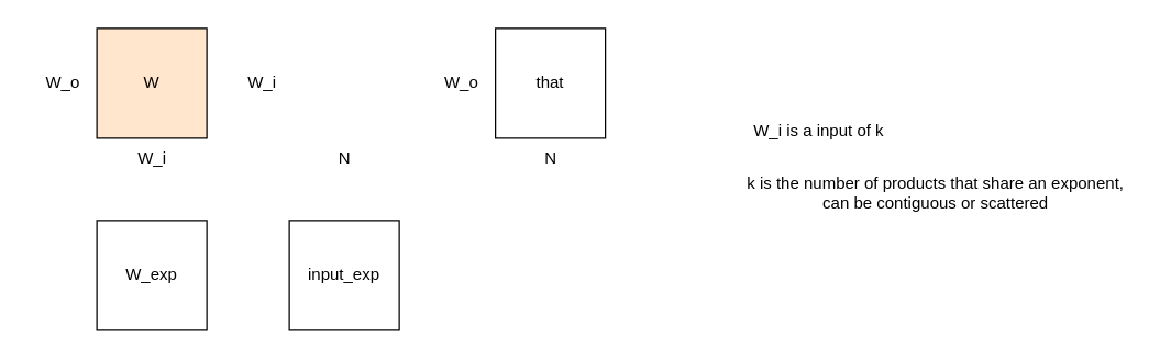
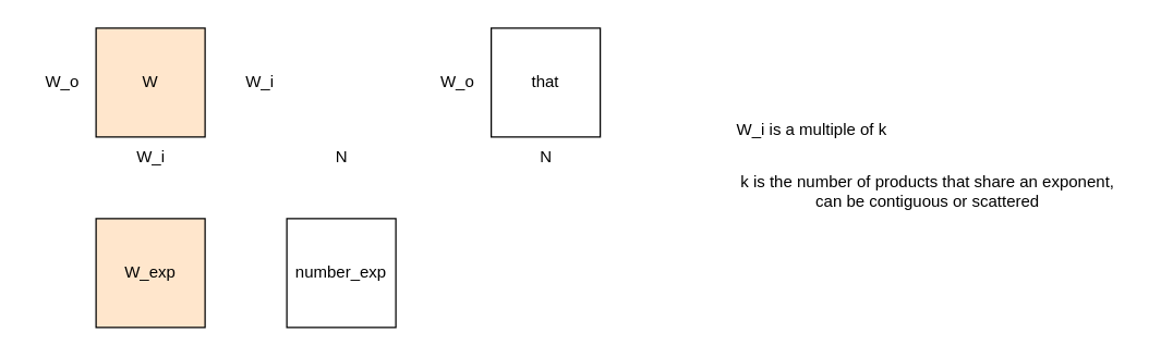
  <mxCell id="0" />
  <mxCell id="1" parent="0" />
  <mxCell id="2" value="W" style="whiteSpace=wrap;html=1;aspect=fixed;fillColor=#ffe6cc;" parent="1" vertex="1"><mxGeometry x="70" y="20" width="80" height="80" as="geometry" /></mxCell>
  <mxCell id="3" value="W_i" style="text;html=1;align=center;verticalAlign=middle;resizable=0;points=[];autosize=1;strokeColor=none;fillColor=none;" parent="1" vertex="1"><mxGeometry x="90" y="100" width="40" height="30" as="geometry" /></mxCell>
  <mxCell id="4" value="W_o" style="text;html=1;align=center;verticalAlign=middle;resizable=0;points=[];autosize=1;strokeColor=none;fillColor=none;" parent="1" vertex="1"><mxGeometry x="20" y="45" width="50" height="30" as="geometry" /></mxCell>
  <mxCell id="5" value="W_i" style="text;html=1;align=center;verticalAlign=middle;resizable=0;points=[];autosize=1;strokeColor=none;fillColor=none;" parent="1" vertex="1"><mxGeometry x="170" y="45" width="40" height="30" as="geometry" /></mxCell>
  <mxCell id="6" value="N" style="text;html=1;align=center;verticalAlign=middle;resizable=0;points=[];autosize=1;strokeColor=none;fillColor=none;" parent="1" vertex="1"><mxGeometry x="235" y="100" width="30" height="30" as="geometry" /></mxCell>
  <mxCell id="7" value="that" style="whiteSpace=wrap;html=1;aspect=fixed;" parent="1" vertex="1"><mxGeometry x="360" y="20" width="80" height="80" as="geometry" /></mxCell>
  <mxCell id="8" value="W_o" style="text;html=1;align=center;verticalAlign=middle;resizable=0;points=[];autosize=1;strokeColor=none;fillColor=none;" parent="1" vertex="1"><mxGeometry x="310" y="45" width="50" height="30" as="geometry" /></mxCell>
  <mxCell id="9" value="N" style="text;html=1;align=center;verticalAlign=middle;resizable=0;points=[];autosize=1;strokeColor=none;fillColor=none;" parent="1" vertex="1"><mxGeometry x="385" y="100" width="30" height="30" as="geometry" /></mxCell>
- <mxCell id="10" value="W_i is a input of k" style="text;html=1;align=center;verticalAlign=middle;resizable=0;points=[];autosize=1;strokeColor=none;fillColor=none;" parent="1" vertex="1"><mxGeometry x="530" y="80" width="130" height="30" as="geometry" /></mxCell>
+ <mxCell id="10" value="W_i is a multiple of k" style="text;html=1;align=center;verticalAlign=middle;resizable=0;points=[];autosize=1;strokeColor=none;fillColor=none;" parent="1" vertex="1"><mxGeometry x="530" y="80" width="130" height="30" as="geometry" /></mxCell>
  <mxCell id="11" value="k is the number of products that share an exponent,&lt;br&gt;can be contiguous or scattered" style="text;html=1;align=center;verticalAlign=middle;resizable=0;points=[];autosize=1;strokeColor=none;fillColor=none;" parent="1" vertex="1"><mxGeometry x="530" y="120" width="300" height="40" as="geometry" /></mxCell>
- <mxCell id="12" value="W_exp" style="whiteSpace=wrap;html=1;aspect=fixed;" vertex="1" parent="1"><mxGeometry x="70" y="160" width="80" height="80" as="geometry" /></mxCell>
- <mxCell id="13" value="input_exp" style="whiteSpace=wrap;html=1;aspect=fixed;" vertex="1" parent="1"><mxGeometry x="210" y="160" width="80" height="80" as="geometry" /></mxCell>
+ <mxCell id="12" value="W_exp" style="whiteSpace=wrap;html=1;aspect=fixed;fillColor=#ffe6cc;" vertex="1" parent="1"><mxGeometry x="70" y="160" width="80" height="80" as="geometry" /></mxCell>
+ <mxCell id="13" value="number_exp" style="whiteSpace=wrap;html=1;aspect=fixed;" vertex="1" parent="1"><mxGeometry x="210" y="160" width="80" height="80" as="geometry" /></mxCell>
